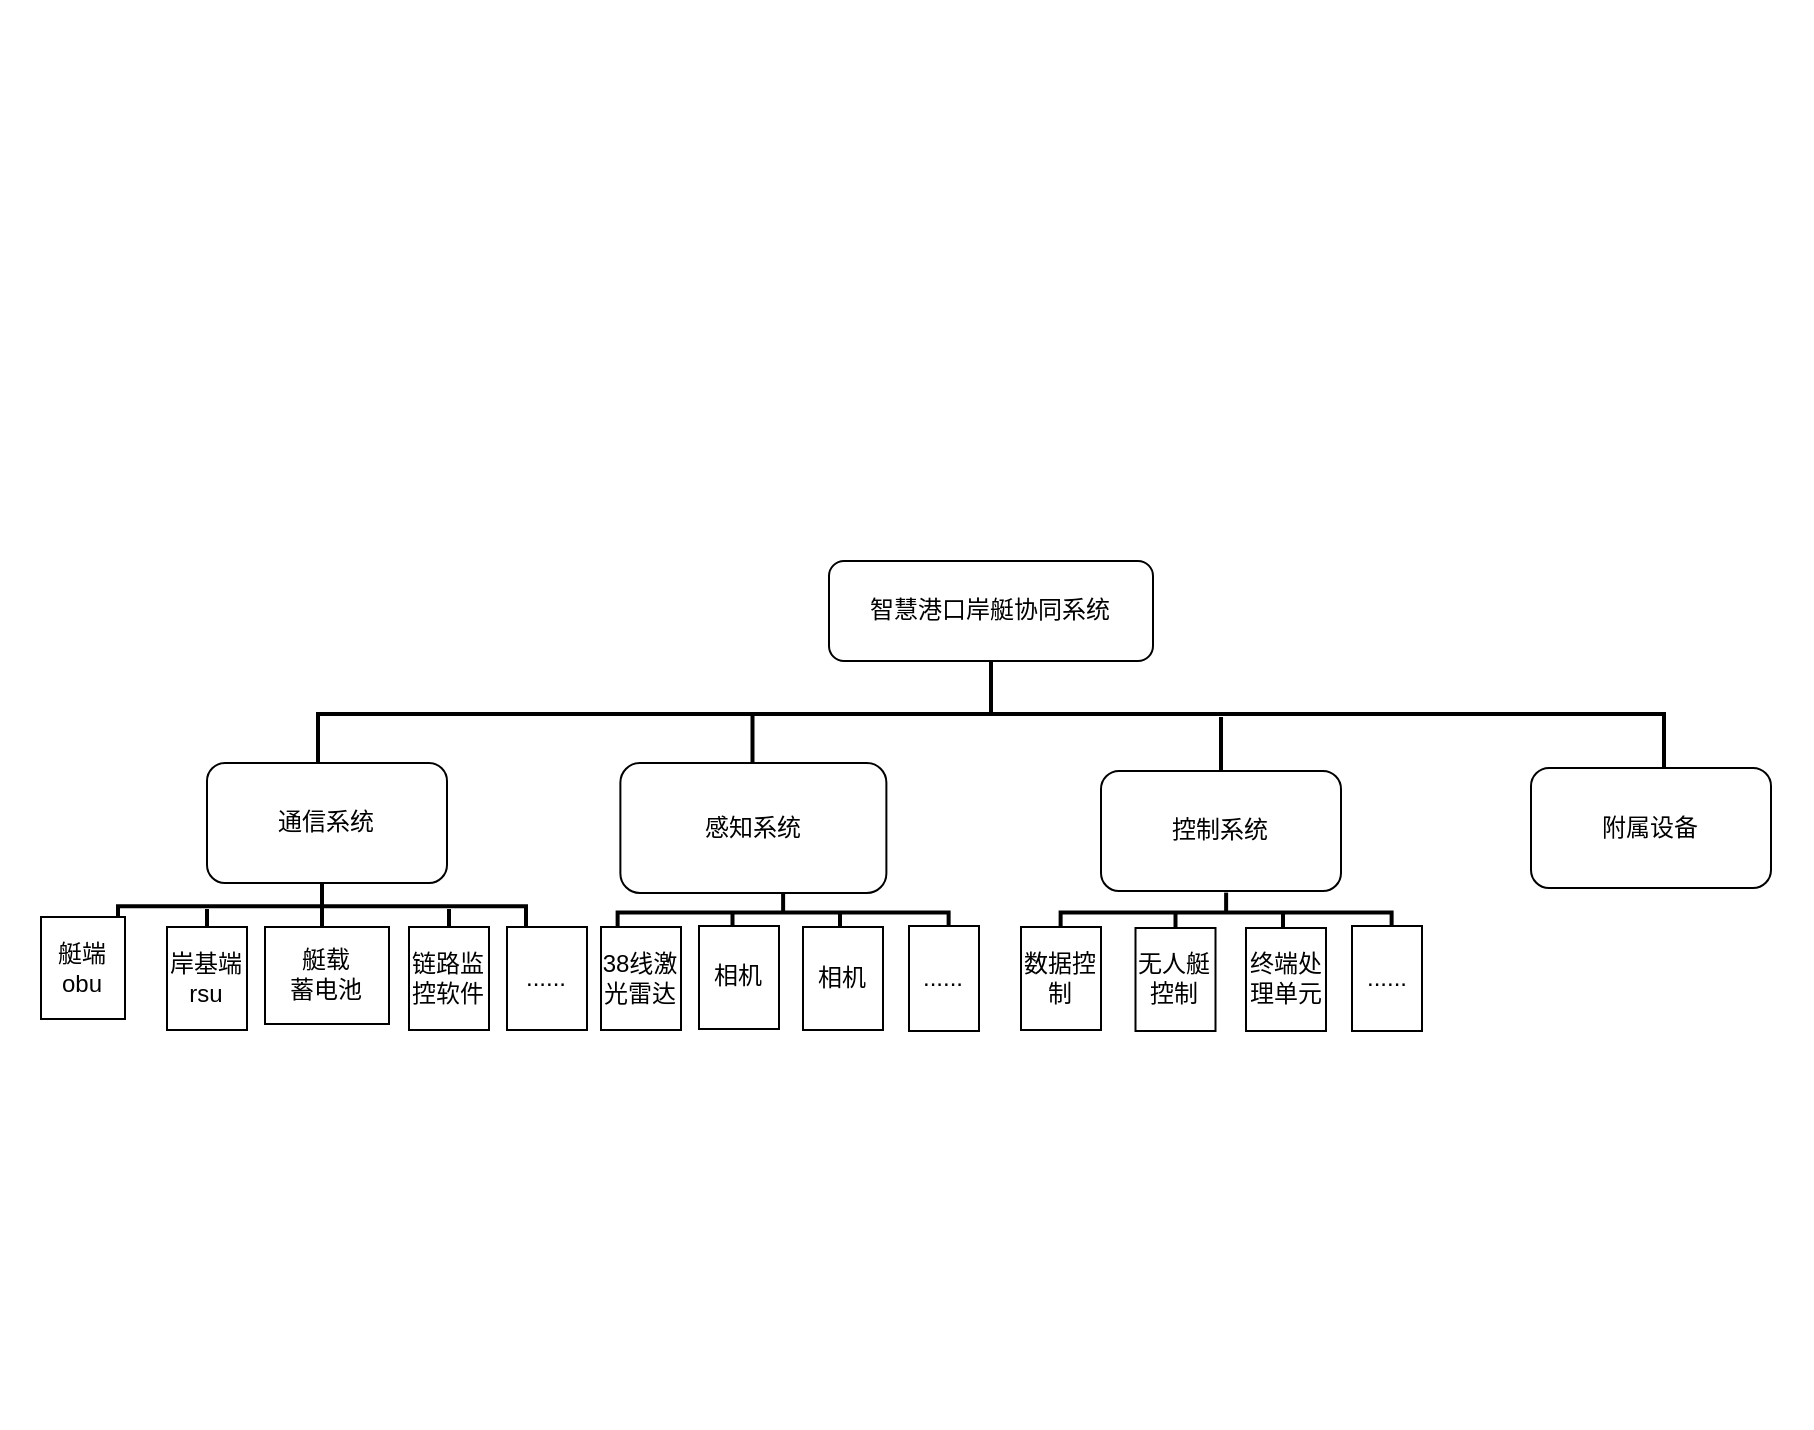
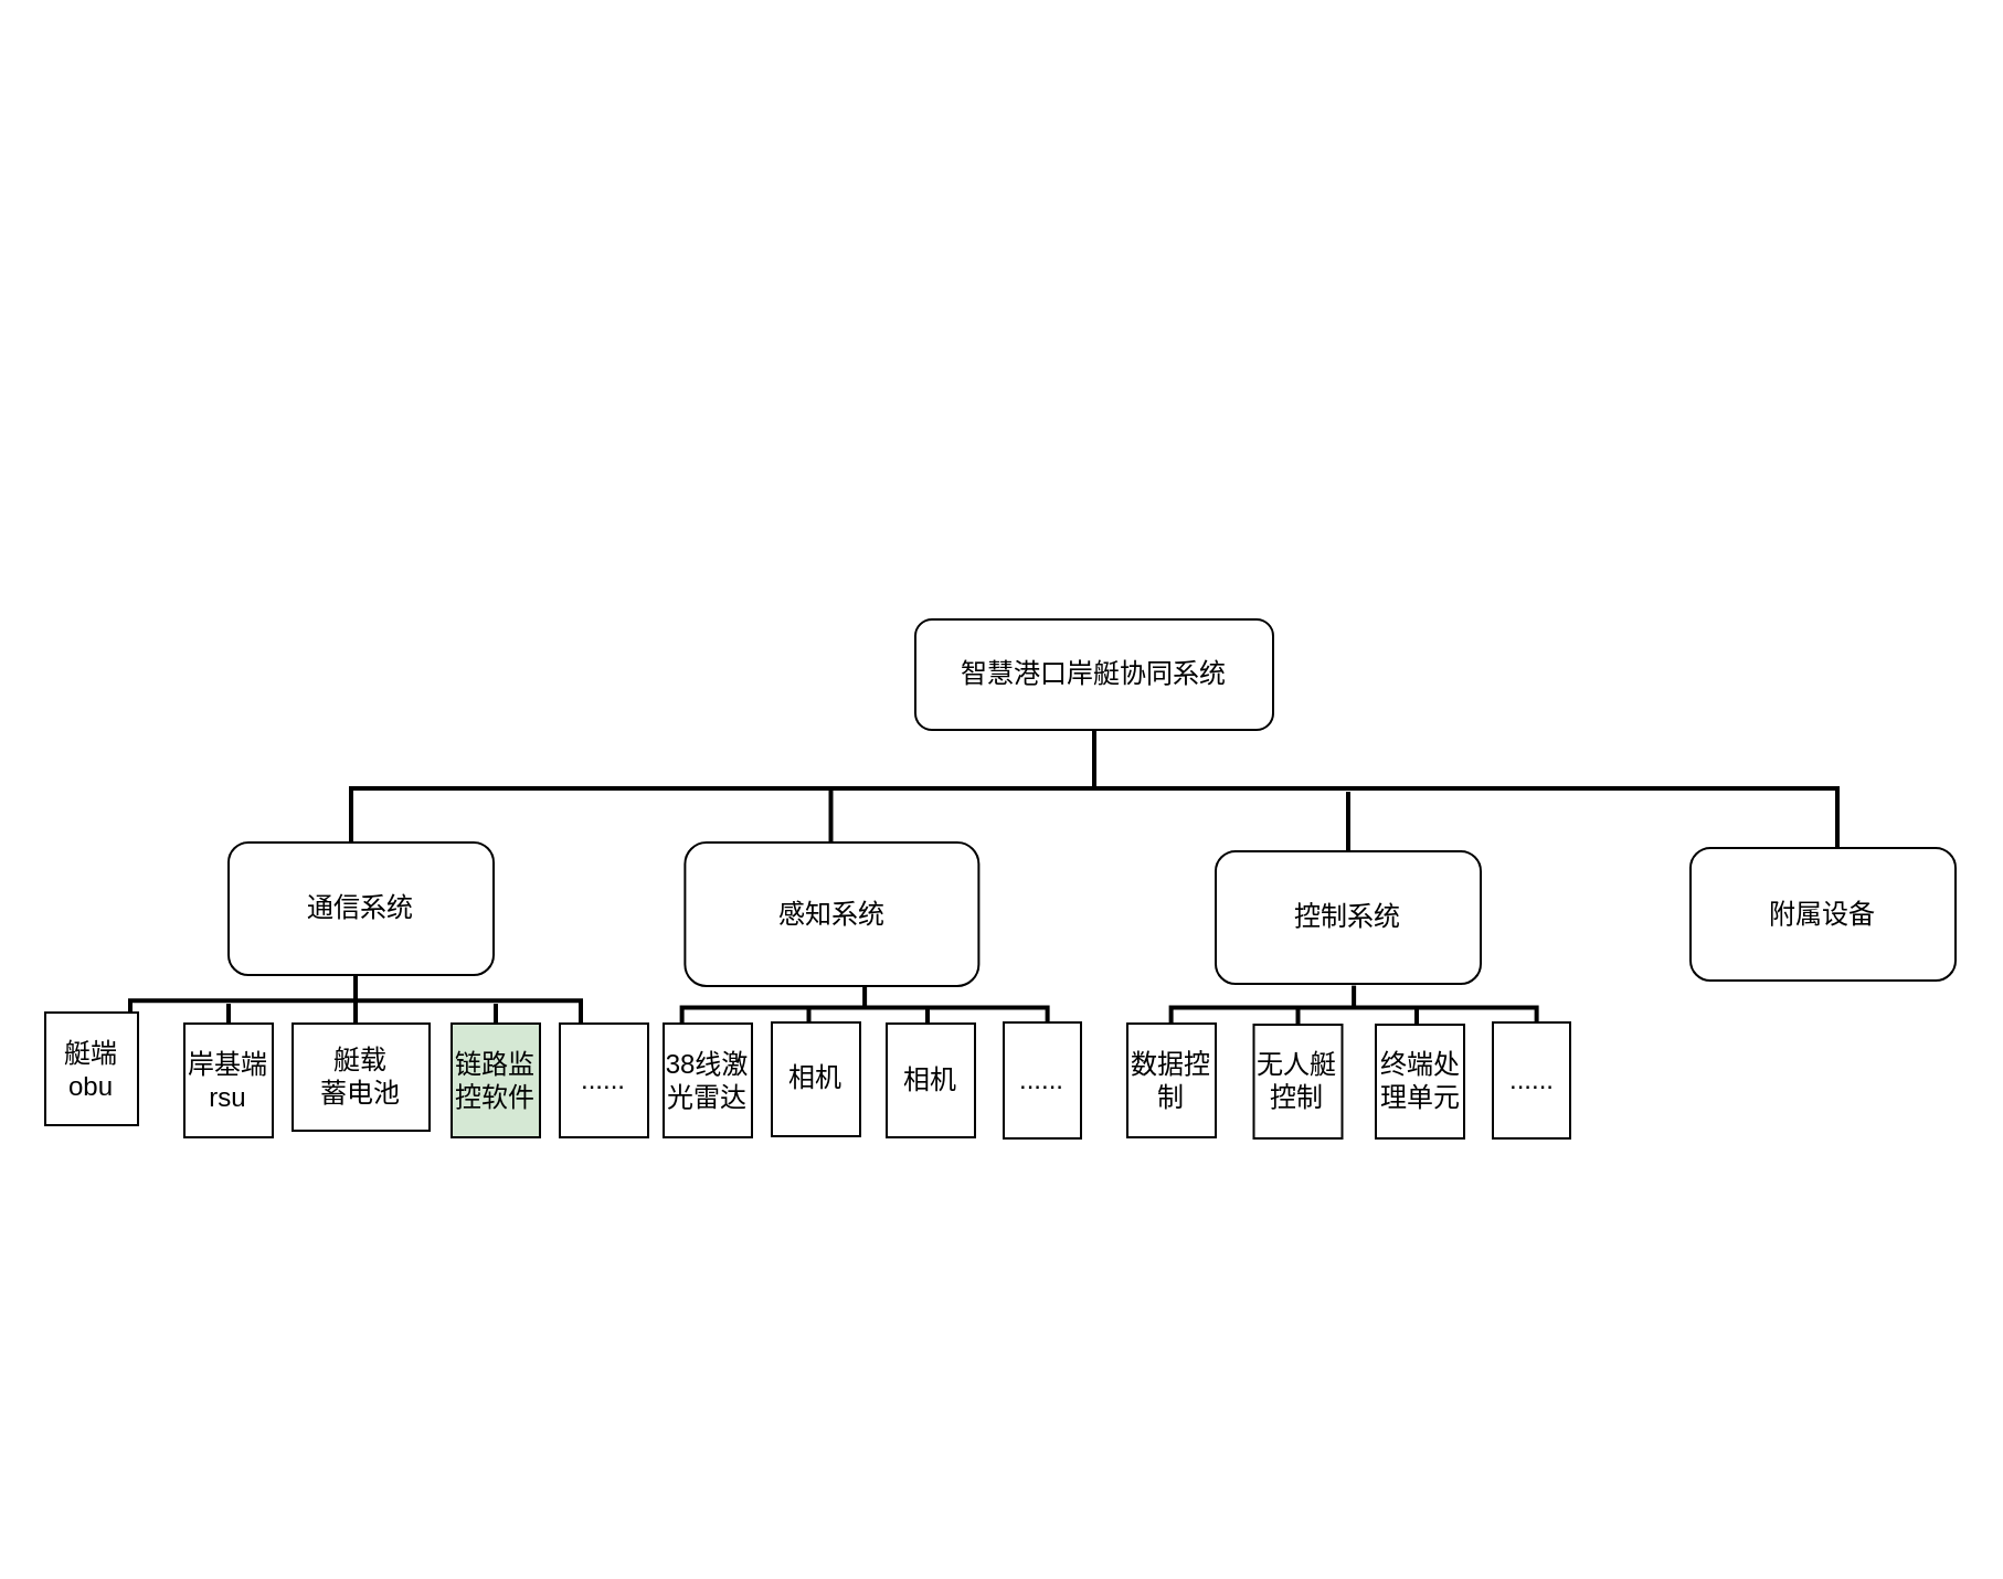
  <mxCell id="0" />
  <mxCell id="1" parent="0" />
  <mxCell id="2" value="&lt;span&gt;智慧港口岸艇协同系统&lt;/span&gt;" style="rounded=1;whiteSpace=wrap;html=1;" parent="1" vertex="1"><mxGeometry x="414" y="280" width="162" height="50" as="geometry" /></mxCell>
  <mxCell id="3" value="" style="strokeWidth=2;html=1;shape=mxgraph.flowchart.annotation_2;align=left;labelPosition=right;pointerEvents=1;rotation=90;" parent="1" vertex="1"><mxGeometry x="468.5" y="20" width="53" height="673" as="geometry" /></mxCell>
  <mxCell id="4" value="通信系统" style="rounded=1;whiteSpace=wrap;html=1;" parent="1" vertex="1"><mxGeometry x="103" y="381" width="120" height="60" as="geometry" /></mxCell>
  <mxCell id="5" value="控制系统" style="rounded=1;whiteSpace=wrap;html=1;" parent="1" vertex="1"><mxGeometry x="550" y="385" width="120" height="60" as="geometry" /></mxCell>
  <mxCell id="6" value="" style="line;strokeWidth=2;direction=south;html=1;" parent="1" vertex="1"><mxGeometry x="370.75" y="356" width="10" height="31" as="geometry" /></mxCell>
  <mxCell id="7" value="" style="line;strokeWidth=2;direction=south;html=1;" parent="1" vertex="1"><mxGeometry x="605" y="358" width="10" height="27" as="geometry" /></mxCell>
  <mxCell id="8" value="附属设备" style="rounded=1;whiteSpace=wrap;html=1;" parent="1" vertex="1"><mxGeometry x="765" y="383.5" width="120" height="60" as="geometry" /></mxCell>
  <mxCell id="9" value="" style="strokeWidth=2;html=1;shape=mxgraph.flowchart.annotation_2;align=left;labelPosition=right;pointerEvents=1;rotation=90;" parent="1" vertex="1"><mxGeometry x="148.62" y="350.62" width="23.75" height="204" as="geometry" /></mxCell>
  <mxCell id="10" value="艇端obu" style="rounded=0;whiteSpace=wrap;html=1;" parent="1" vertex="1"><mxGeometry x="20" y="458" width="42" height="51" as="geometry" /></mxCell>
  <mxCell id="11" value="艇载&lt;br&gt;蓄电池" style="rounded=0;whiteSpace=wrap;html=1;" parent="1" vertex="1"><mxGeometry x="132" y="463" width="62" height="48.5" as="geometry" /></mxCell>
  <mxCell id="12" value="......" style="rounded=0;whiteSpace=wrap;html=1;" parent="1" vertex="1"><mxGeometry x="253" y="463" width="40" height="51.5" as="geometry" /></mxCell>
  <mxCell id="13" value="" style="line;strokeWidth=2;direction=south;html=1;" parent="1" vertex="1"><mxGeometry x="98" y="454" width="10" height="12" as="geometry" /></mxCell>
  <mxCell id="14" value="" style="line;strokeWidth=2;direction=south;html=1;" parent="1" vertex="1"><mxGeometry x="155.49" y="451" width="10" height="12" as="geometry" /></mxCell>
  <mxCell id="15" value="岸基端rsu" style="rounded=0;whiteSpace=wrap;html=1;" parent="1" vertex="1"><mxGeometry x="83" y="463" width="40" height="51.5" as="geometry" /></mxCell>
  <mxCell id="16" value="" style="line;strokeWidth=2;direction=south;html=1;" parent="1" vertex="1"><mxGeometry x="219" y="454" width="10" height="22" as="geometry" /></mxCell>
- <mxCell id="17" value="链路监控软件" style="rounded=0;whiteSpace=wrap;html=1;" parent="1" vertex="1"><mxGeometry x="204" y="463" width="40" height="51.5" as="geometry" /></mxCell>
+ <mxCell id="17" value="链路监控软件" style="rounded=0;whiteSpace=wrap;html=1;fillColor=#d5e8d4;" parent="1" vertex="1"><mxGeometry x="204" y="463" width="40" height="51.5" as="geometry" /></mxCell>
  <mxCell id="18" value="感知系统" style="rounded=1;whiteSpace=wrap;html=1;" parent="1" vertex="1"><mxGeometry x="309.69" y="381" width="133" height="65" as="geometry" /></mxCell>
  <mxCell id="19" value="" style="strokeWidth=2;html=1;shape=mxgraph.flowchart.annotation_2;align=left;labelPosition=right;pointerEvents=1;rotation=90;" parent="1" vertex="1"><mxGeometry x="381.11" y="373" width="19.89" height="165.5" as="geometry" /></mxCell>
  <mxCell id="20" value="......" style="rounded=0;whiteSpace=wrap;html=1;" parent="1" vertex="1"><mxGeometry x="454" y="462.5" width="35" height="52.5" as="geometry" /></mxCell>
  <mxCell id="21" value="" style="line;strokeWidth=2;direction=south;html=1;" parent="1" vertex="1"><mxGeometry x="360.75" y="456.38" width="10" height="12" as="geometry" /></mxCell>
  <mxCell id="22" value="" style="line;strokeWidth=2;direction=south;html=1;" parent="1" vertex="1"><mxGeometry x="414.5" y="456.38" width="10" height="12" as="geometry" /></mxCell>
  <mxCell id="23" value="38线激光雷达" style="rounded=0;whiteSpace=wrap;html=1;" parent="1" vertex="1"><mxGeometry x="300" y="463" width="40" height="51.5" as="geometry" /></mxCell>
  <mxCell id="24" value="相机" style="rounded=0;whiteSpace=wrap;html=1;" parent="1" vertex="1"><mxGeometry x="349" y="462.5" width="40" height="51.5" as="geometry" /></mxCell>
  <mxCell id="25" value="相机" style="rounded=0;whiteSpace=wrap;html=1;" parent="1" vertex="1"><mxGeometry x="401" y="463" width="40" height="51.5" as="geometry" /></mxCell>
  <mxCell id="26" value="" style="strokeWidth=2;html=1;shape=mxgraph.flowchart.annotation_2;align=left;labelPosition=right;pointerEvents=1;rotation=90;" parent="1" vertex="1"><mxGeometry x="602.61" y="373" width="19.89" height="165.5" as="geometry" /></mxCell>
  <mxCell id="27" value="......" style="rounded=0;whiteSpace=wrap;html=1;" parent="1" vertex="1"><mxGeometry x="675.5" y="462.5" width="35" height="52.5" as="geometry" /></mxCell>
  <mxCell id="28" value="" style="line;strokeWidth=2;direction=south;html=1;" parent="1" vertex="1"><mxGeometry x="582.25" y="456.38" width="10" height="12" as="geometry" /></mxCell>
  <mxCell id="29" value="" style="line;strokeWidth=2;direction=south;html=1;" parent="1" vertex="1"><mxGeometry x="636" y="456.38" width="10" height="12" as="geometry" /></mxCell>
  <mxCell id="30" value="数据控制" style="rounded=0;whiteSpace=wrap;html=1;" parent="1" vertex="1"><mxGeometry x="510" y="463" width="40" height="51.5" as="geometry" /></mxCell>
  <mxCell id="31" value="无人艇控制" style="rounded=0;whiteSpace=wrap;html=1;" parent="1" vertex="1"><mxGeometry x="567.25" y="463.5" width="40" height="51.5" as="geometry" /></mxCell>
  <mxCell id="32" value="终端处理单元" style="rounded=0;whiteSpace=wrap;html=1;" parent="1" vertex="1"><mxGeometry x="622.5" y="463.5" width="40" height="51.5" as="geometry" /></mxCell>
